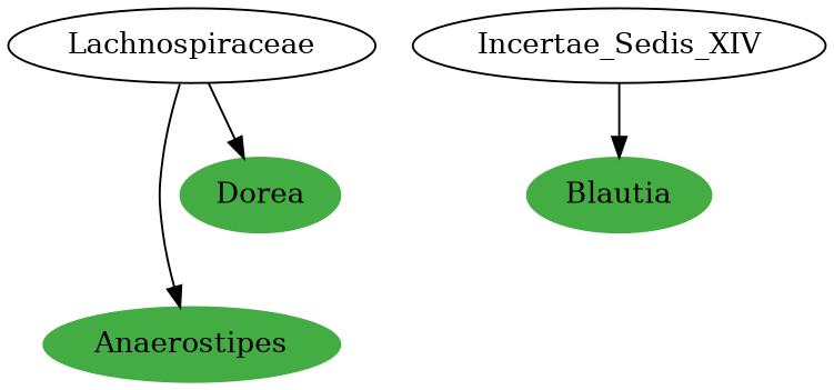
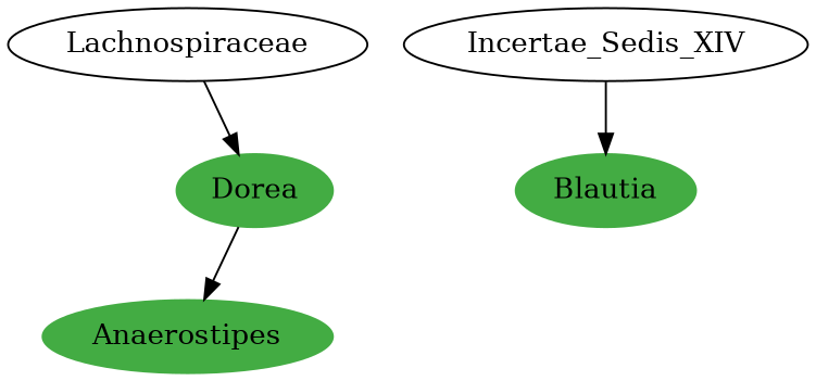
  digraph {
    fontname="DejaVu Serif"
    node [color="#43AC43" fontname="DejaVu Serif" style=filled]
    edge [fontname="DejaVu Serif"]
    n1 [label=Anaerostipes]
    n2 [label=Lachnospiraceae color="" style=""]
    n3 [label=Dorea]
    n4 [label=Incertae_Sedis_XIV color="" style=""]
    n5 [label=Blautia]
-   n2 -> n1
+   n3 -> n1
    n2 -> n3
    n4 -> n5
  }
